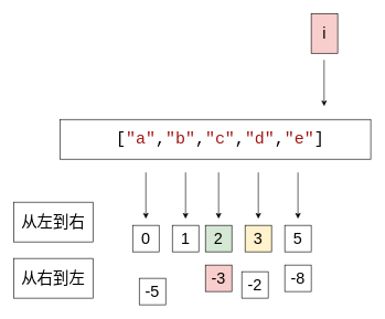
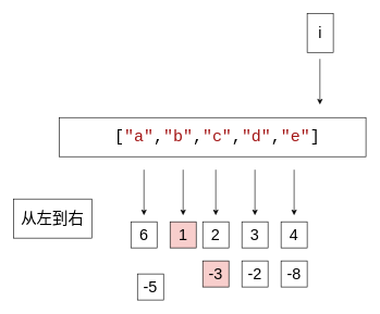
  <mxCell id="0" />
  <mxCell id="1" parent="0" />
  <mxCell id="2" value="&lt;div style=&quot;background-color: rgb(255, 255, 255); font-family: Consolas, &amp;quot;Courier New&amp;quot;, monospace; font-size: 25px; line-height: 34px;&quot;&gt;&amp;nbsp;[&lt;span style=&quot;color: #a31515;&quot;&gt;&quot;a&quot;&lt;/span&gt;,&lt;span style=&quot;color: #a31515;&quot;&gt;&quot;b&quot;&lt;/span&gt;,&lt;span style=&quot;color: #a31515;&quot;&gt;&quot;c&quot;&lt;/span&gt;,&lt;span style=&quot;color: #a31515;&quot;&gt;&quot;d&quot;&lt;/span&gt;,&lt;span style=&quot;color: #a31515;&quot;&gt;&quot;e&quot;&lt;/span&gt;]&lt;/div&gt;" style="rounded=0;whiteSpace=wrap;html=1;" vertex="1" parent="1"><mxGeometry x="90" y="180" width="470" height="60" as="geometry" /></mxCell>
  <mxCell id="3" value="" style="endArrow=classic;html=1;" edge="1" parent="1"><mxGeometry width="50" height="50" relative="1" as="geometry"><mxPoint x="220" y="260" as="sourcePoint" /><mxPoint x="220" y="330" as="targetPoint" /><Array as="points"><mxPoint x="220" y="330" /></Array></mxGeometry></mxCell>
- <mxCell id="4" value="&lt;font style=&quot;font-size: 24px;&quot;&gt;0&lt;/font&gt;" style="rounded=0;whiteSpace=wrap;html=1;" vertex="1" parent="1"><mxGeometry x="200" y="340" width="40" height="40" as="geometry" /></mxCell>
+ <mxCell id="4" value="&lt;font style=&quot;font-size: 24px;&quot;&gt;6&lt;/font&gt;" style="rounded=0;whiteSpace=wrap;html=1;" vertex="1" parent="1"><mxGeometry x="200" y="340" width="40" height="40" as="geometry" /></mxCell>
  <mxCell id="5" value="" style="endArrow=classic;html=1;" edge="1" parent="1"><mxGeometry width="50" height="50" relative="1" as="geometry"><mxPoint x="280" y="260" as="sourcePoint" /><mxPoint x="280" y="330" as="targetPoint" /><Array as="points"><mxPoint x="280" y="330" /></Array></mxGeometry></mxCell>
- <mxCell id="6" value="&lt;font style=&quot;font-size: 24px;&quot;&gt;1&lt;/font&gt;" style="rounded=0;whiteSpace=wrap;html=1;" vertex="1" parent="1"><mxGeometry x="260" y="340" width="40" height="40" as="geometry" /></mxCell>
+ <mxCell id="6" value="&lt;font style=&quot;font-size: 24px;&quot;&gt;1&lt;/font&gt;" style="rounded=0;whiteSpace=wrap;html=1;fillColor=#f8cecc;" vertex="1" parent="1"><mxGeometry x="260" y="340" width="40" height="40" as="geometry" /></mxCell>
  <mxCell id="7" value="" style="endArrow=classic;html=1;" edge="1" parent="1"><mxGeometry width="50" height="50" relative="1" as="geometry"><mxPoint x="330" y="260" as="sourcePoint" /><mxPoint x="330" y="330" as="targetPoint" /><Array as="points"><mxPoint x="330" y="330" /></Array></mxGeometry></mxCell>
- <mxCell id="8" value="&lt;font style=&quot;font-size: 24px;&quot;&gt;2&lt;/font&gt;" style="rounded=0;whiteSpace=wrap;html=1;fillColor=#d5e8d4;" vertex="1" parent="1"><mxGeometry x="310" y="340" width="40" height="40" as="geometry" /></mxCell>
+ <mxCell id="8" value="&lt;font style=&quot;font-size: 24px;&quot;&gt;2&lt;/font&gt;" style="rounded=0;whiteSpace=wrap;html=1;" vertex="1" parent="1"><mxGeometry x="310" y="340" width="40" height="40" as="geometry" /></mxCell>
  <mxCell id="9" value="" style="endArrow=classic;html=1;" edge="1" parent="1"><mxGeometry width="50" height="50" relative="1" as="geometry"><mxPoint x="390" y="260" as="sourcePoint" /><mxPoint x="390" y="330" as="targetPoint" /><Array as="points"><mxPoint x="390" y="330" /></Array></mxGeometry></mxCell>
- <mxCell id="10" value="&lt;span style=&quot;font-size: 24px;&quot;&gt;3&lt;/span&gt;" style="rounded=0;whiteSpace=wrap;html=1;fillColor=#fff2cc;" vertex="1" parent="1"><mxGeometry x="370" y="340" width="40" height="40" as="geometry" /></mxCell>
+ <mxCell id="10" value="&lt;span style=&quot;font-size: 24px;&quot;&gt;3&lt;/span&gt;" style="rounded=0;whiteSpace=wrap;html=1;" vertex="1" parent="1"><mxGeometry x="370" y="340" width="40" height="40" as="geometry" /></mxCell>
  <mxCell id="11" value="" style="endArrow=classic;html=1;" edge="1" parent="1"><mxGeometry width="50" height="50" relative="1" as="geometry"><mxPoint x="450" y="260" as="sourcePoint" /><mxPoint x="450" y="330" as="targetPoint" /><Array as="points"><mxPoint x="450" y="330" /></Array></mxGeometry></mxCell>
- <mxCell id="12" value="&lt;font style=&quot;font-size: 24px;&quot;&gt;5&lt;/font&gt;" style="rounded=0;whiteSpace=wrap;html=1;" vertex="1" parent="1"><mxGeometry x="430" y="340" width="40" height="40" as="geometry" /></mxCell>
+ <mxCell id="12" value="&lt;font style=&quot;font-size: 24px;&quot;&gt;4&lt;/font&gt;" style="rounded=0;whiteSpace=wrap;html=1;" vertex="1" parent="1"><mxGeometry x="430" y="340" width="40" height="40" as="geometry" /></mxCell>
  <mxCell id="13" value="&lt;font style=&quot;font-size: 24px;&quot;&gt;-5&lt;/font&gt;" style="rounded=0;whiteSpace=wrap;html=1;" vertex="1" parent="1"><mxGeometry x="210" y="420" width="40" height="40" as="geometry" /></mxCell>
  <mxCell id="14" value="&lt;font style=&quot;font-size: 24px;&quot;&gt;-3&lt;/font&gt;" style="rounded=0;whiteSpace=wrap;html=1;fillColor=#f8cecc;" vertex="1" parent="1"><mxGeometry x="310" y="400" width="40" height="40" as="geometry" /></mxCell>
- <mxCell id="15" value="&lt;span style=&quot;font-size: 24px;&quot;&gt;-2&lt;/span&gt;" style="rounded=0;whiteSpace=wrap;html=1;" vertex="1" parent="1"><mxGeometry x="365" y="410" width="40" height="40" as="geometry" /></mxCell>
+ <mxCell id="15" value="&lt;span style=&quot;font-size: 24px;&quot;&gt;-2&lt;/span&gt;" style="rounded=0;whiteSpace=wrap;html=1;" vertex="1" parent="1"><mxGeometry x="370" y="400" width="40" height="40" as="geometry" /></mxCell>
  <mxCell id="16" value="&lt;font style=&quot;font-size: 24px;&quot;&gt;-8&lt;/font&gt;" style="rounded=0;whiteSpace=wrap;html=1;" vertex="1" parent="1"><mxGeometry x="430" y="400" width="40" height="40" as="geometry" /></mxCell>
  <mxCell id="17" value="从左到右" style="rounded=0;whiteSpace=wrap;html=1;fontSize=24;" vertex="1" parent="1"><mxGeometry x="20" y="305" width="120" height="60" as="geometry" /></mxCell>
- <mxCell id="18" value="从右到左" style="rounded=0;whiteSpace=wrap;html=1;fontSize=24;" vertex="1" parent="1"><mxGeometry x="20" y="390" width="120" height="60" as="geometry" /></mxCell>
  <mxCell id="19" value="" style="endArrow=classic;html=1;" edge="1" parent="1"><mxGeometry width="50" height="50" relative="1" as="geometry"><mxPoint x="489.5" y="90" as="sourcePoint" /><mxPoint x="489.5" y="160" as="targetPoint" /><Array as="points"><mxPoint x="489.5" y="160" /></Array></mxGeometry></mxCell>
- <mxCell id="20" value="i" style="whiteSpace=wrap;html=1;fontSize=24;fillColor=#f8cecc;" vertex="1" parent="1"><mxGeometry x="470" y="20" width="40" height="60" as="geometry" /></mxCell>
+ <mxCell id="20" value="i" style="whiteSpace=wrap;html=1;fontSize=24;" vertex="1" parent="1"><mxGeometry x="470" y="20" width="40" height="60" as="geometry" /></mxCell>
